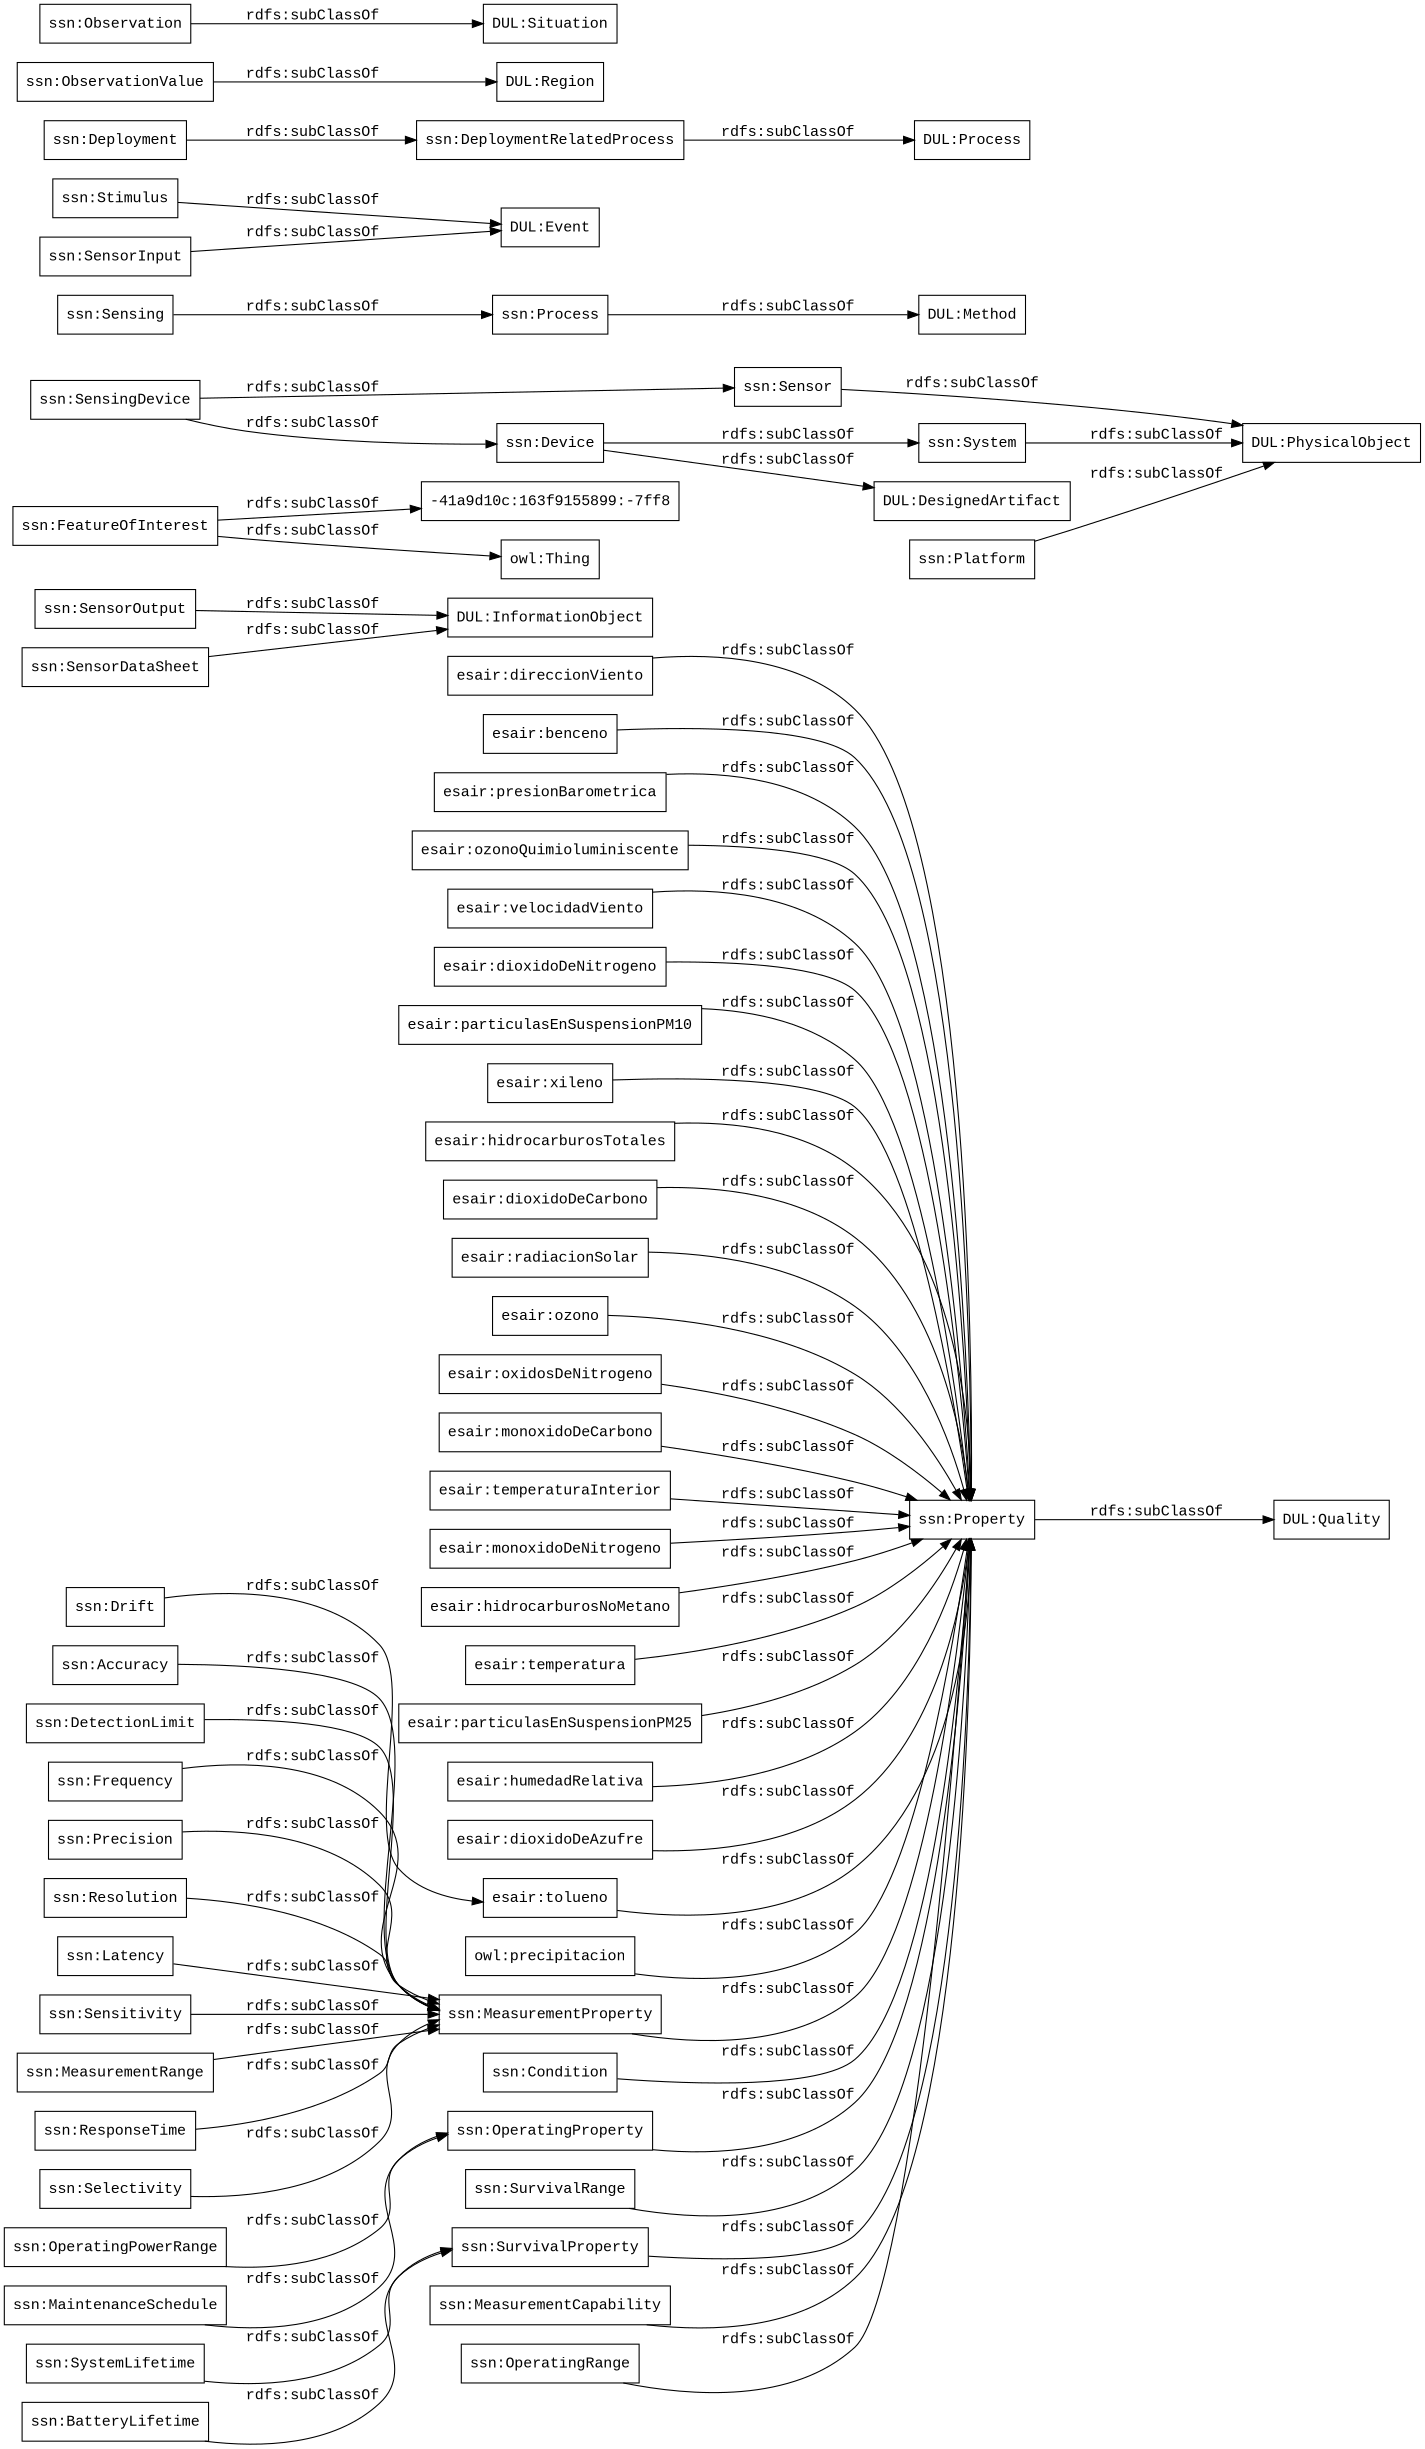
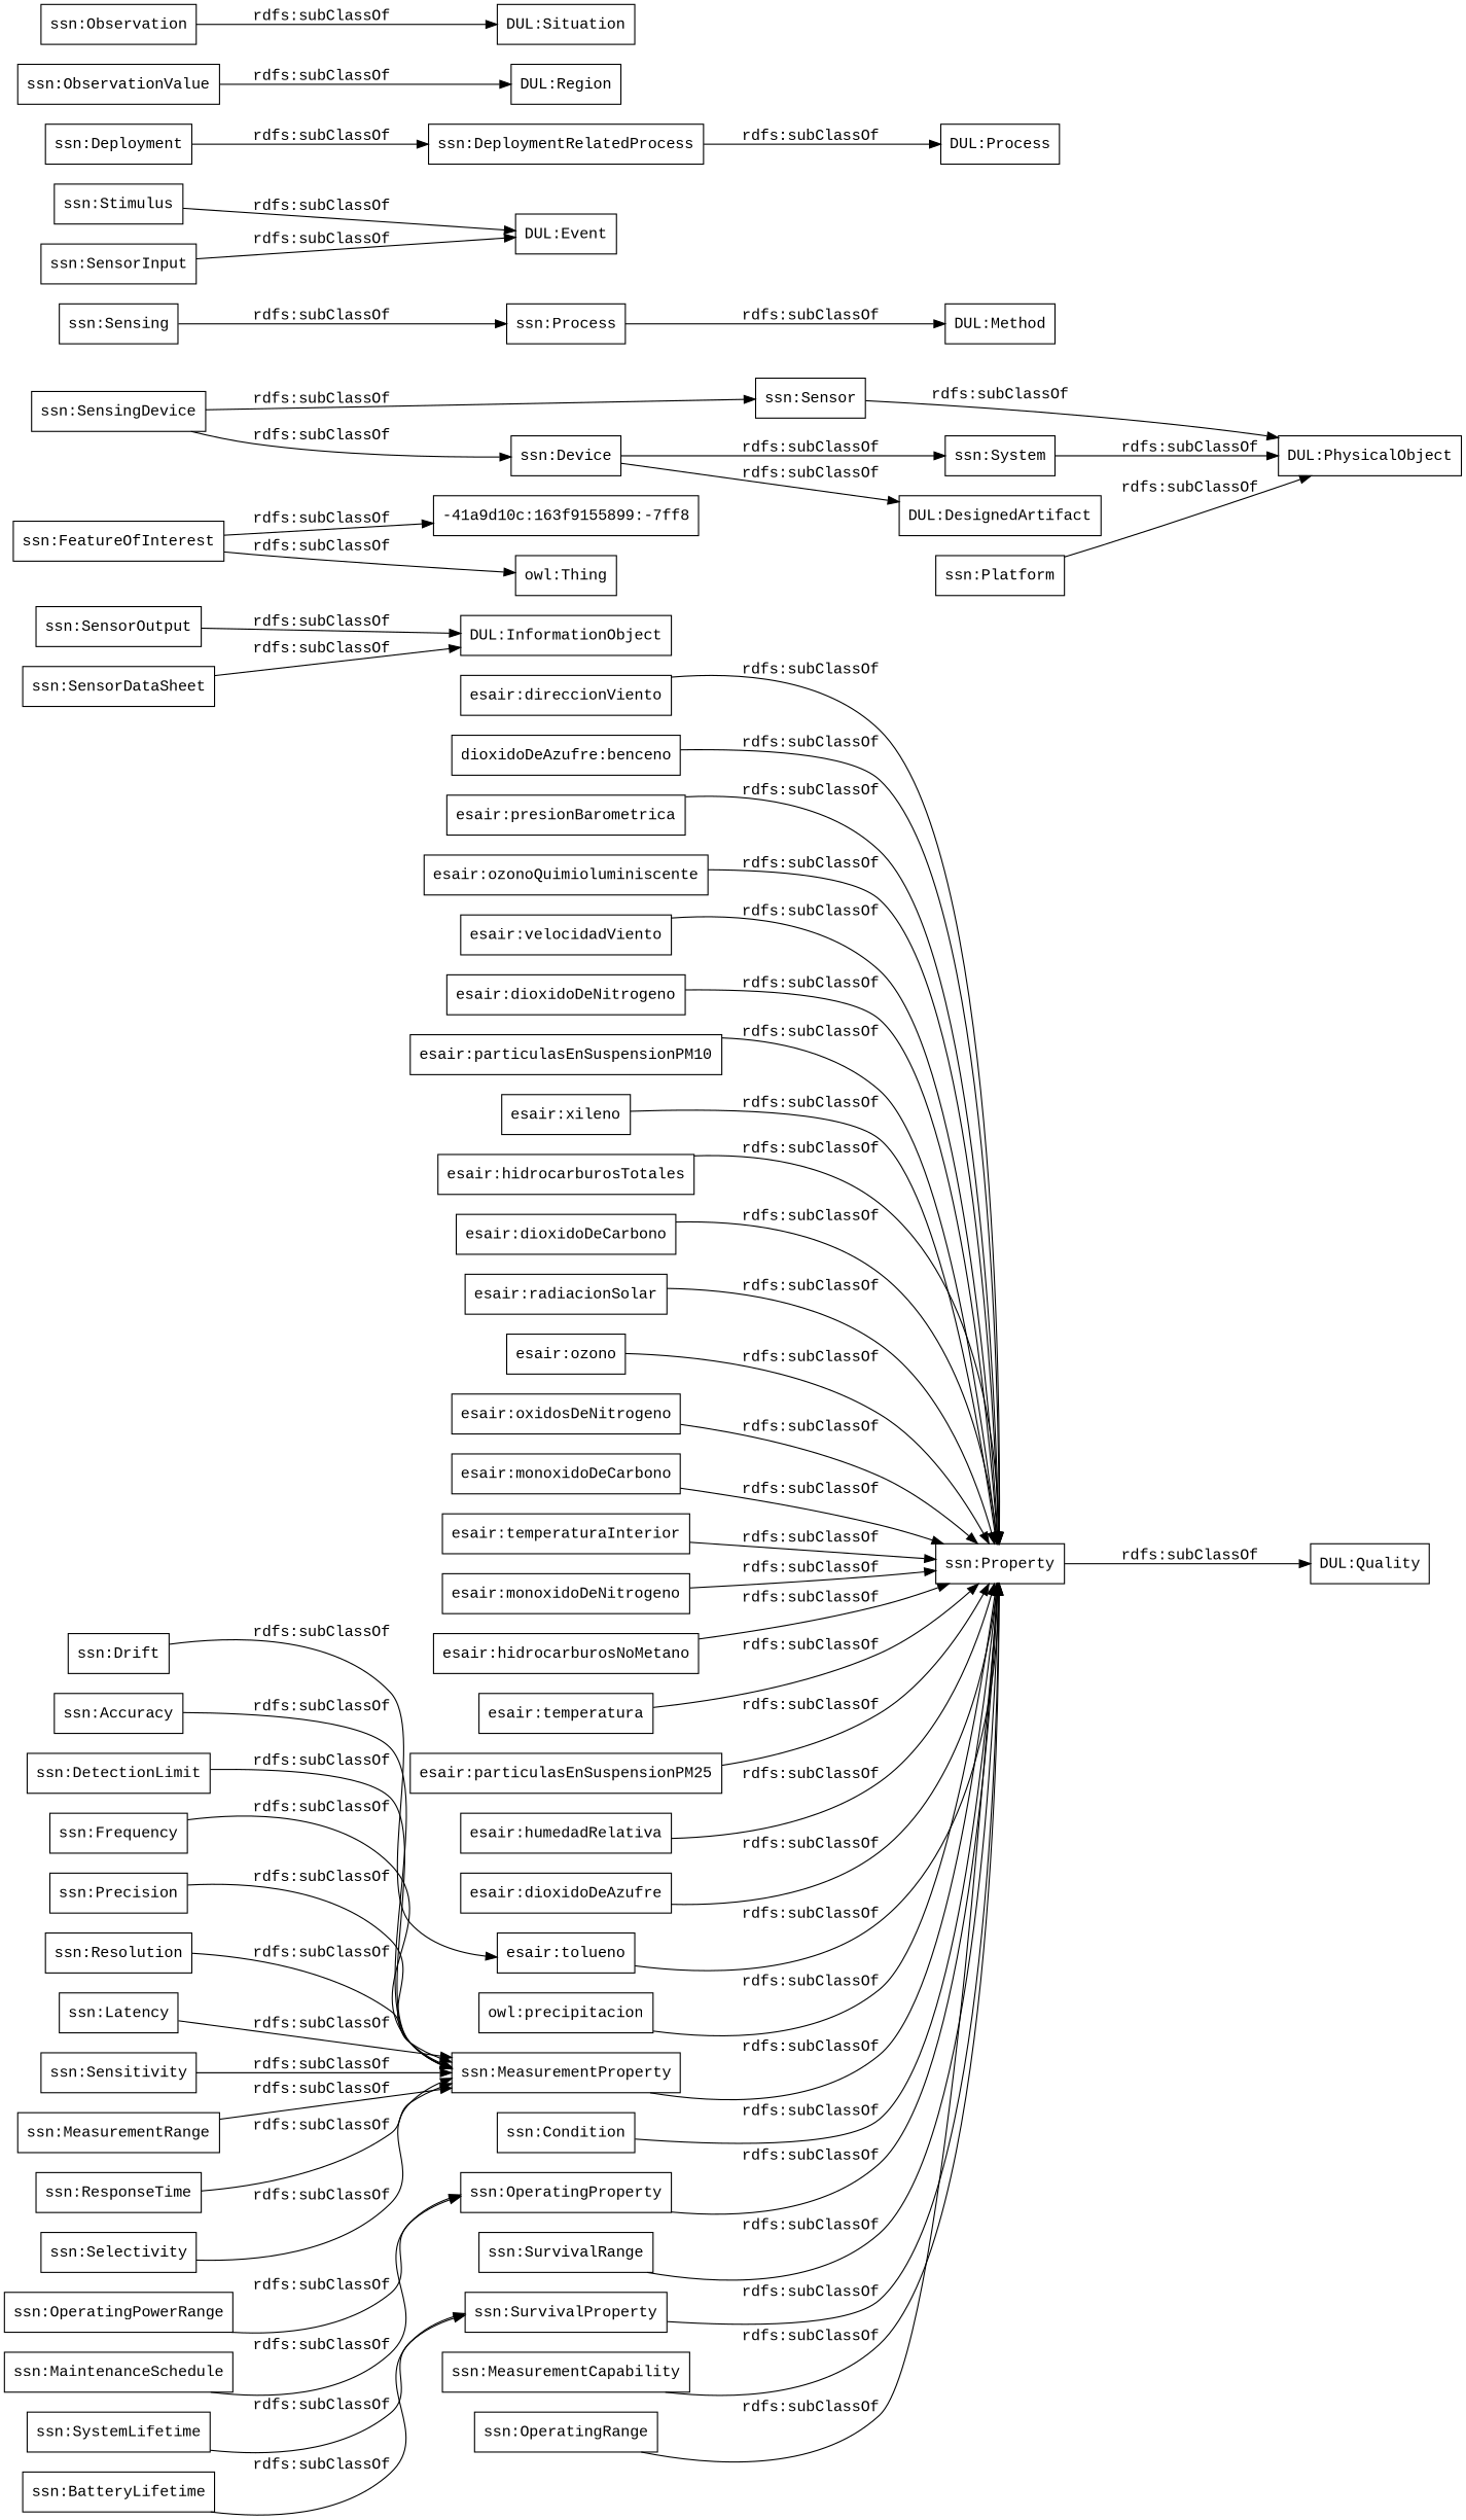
  digraph {
    fontname="Liberation Mono"
    rankdir=LR
    node [color=black fontname="Liberation Mono" shape=rectangle]
    edge [fontname="Liberation Mono"]
    "esair:direccionViento"
    "ssn:Property"
    "DUL:Quality"
-   "esair:benceno"
+   "esair:benceno" [label="dioxidoDeAzufre:benceno"]
    "esair:presionBarometrica"
    "esair:ozonoQuimioluminiscente"
    "esair:velocidadViento"
    "esair:dioxidoDeNitrogeno"
    "esair:particulasEnSuspensionPM10"
    "esair:xileno"
    "esair:hidrocarburosTotales"
    "esair:dioxidoDeCarbono"
    "esair:radiacionSolar"
    "esair:ozono"
    "esair:oxidosDeNitrogeno"
    "esair:monoxidoDeCarbono"
    "esair:temperaturaInterior"
    "esair:monoxidoDeNitrogeno"
    "esair:hidrocarburosNoMetano"
    "esair:temperatura"
    "esair:particulasEnSuspensionPM25"
    "esair:humedadRelativa"
    "esair:dioxidoDeAzufre"
    "esair:tolueno"
    n25 [label="owl:precipitacion"]
    "ssn:Accuracy"
    "ssn:MeasurementProperty"
    "ssn:DetectionLimit"
    "ssn:Frequency"
    "ssn:Condition"
    "ssn:SensorOutput"
    "DUL:InformationObject"
    "ssn:Precision"
    "ssn:Resolution"
    "ssn:FeatureOfInterest"
    "-41a9d10c:163f9155899:-7ff8"
    "owl:Thing"
    "ssn:Sensor"
    "DUL:PhysicalObject"
    "ssn:OperatingProperty"
    "ssn:OperatingPowerRange"
    "ssn:MaintenanceSchedule"
    "ssn:Sensing"
    "ssn:Process"
    "DUL:Method"
    "ssn:Latency"
    "ssn:SurvivalRange"
    "ssn:SensingDevice"
    "ssn:Device"
    "ssn:System"
    "DUL:DesignedArtifact"
    "ssn:Sensitivity"
    "ssn:Stimulus"
    "DUL:Event"
    "ssn:MeasurementRange"
    "ssn:SystemLifetime"
    "ssn:SurvivalProperty"
    "ssn:Deployment"
    "ssn:DeploymentRelatedProcess"
    "DUL:Process"
    "ssn:MeasurementCapability"
    "ssn:BatteryLifetime"
    "ssn:Drift"
    "ssn:SensorInput"
    "ssn:ResponseTime"
    "ssn:ObservationValue"
    "DUL:Region"
    "ssn:SensorDataSheet"
    "ssn:Observation"
    "DUL:Situation"
    "ssn:Selectivity"
    "ssn:OperatingRange"
    "ssn:Platform"
    "esair:direccionViento" -> "ssn:Property" [label="rdfs:subClassOf"]
    "ssn:Property" -> "DUL:Quality" [label="rdfs:subClassOf"]
    "esair:benceno" -> "ssn:Property" [label="rdfs:subClassOf"]
    "esair:presionBarometrica" -> "ssn:Property" [label="rdfs:subClassOf"]
    "esair:ozonoQuimioluminiscente" -> "ssn:Property" [label="rdfs:subClassOf"]
    "esair:velocidadViento" -> "ssn:Property" [label="rdfs:subClassOf"]
    "esair:dioxidoDeNitrogeno" -> "ssn:Property" [label="rdfs:subClassOf"]
    "esair:particulasEnSuspensionPM10" -> "ssn:Property" [label="rdfs:subClassOf"]
    "esair:xileno" -> "ssn:Property" [label="rdfs:subClassOf"]
    "esair:hidrocarburosTotales" -> "ssn:Property" [label="rdfs:subClassOf"]
    "esair:dioxidoDeCarbono" -> "ssn:Property" [label="rdfs:subClassOf"]
    "esair:radiacionSolar" -> "ssn:Property" [label="rdfs:subClassOf"]
    "esair:ozono" -> "ssn:Property" [label="rdfs:subClassOf"]
    "esair:oxidosDeNitrogeno" -> "ssn:Property" [label="rdfs:subClassOf"]
    "esair:monoxidoDeCarbono" -> "ssn:Property" [label="rdfs:subClassOf"]
    "esair:temperaturaInterior" -> "ssn:Property" [label="rdfs:subClassOf"]
    "esair:monoxidoDeNitrogeno" -> "ssn:Property" [label="rdfs:subClassOf"]
    "esair:hidrocarburosNoMetano" -> "ssn:Property" [label="rdfs:subClassOf"]
    "esair:temperatura" -> "ssn:Property" [label="rdfs:subClassOf"]
    "esair:particulasEnSuspensionPM25" -> "ssn:Property" [label="rdfs:subClassOf"]
    "esair:humedadRelativa" -> "ssn:Property" [label="rdfs:subClassOf"]
    "esair:dioxidoDeAzufre" -> "ssn:Property" [label="rdfs:subClassOf"]
    "esair:tolueno" -> "ssn:Property" [label="rdfs:subClassOf"]
    n25 -> "ssn:Property" [label="rdfs:subClassOf"]
    "ssn:Accuracy" -> "ssn:MeasurementProperty" [label="rdfs:subClassOf"]
    "ssn:MeasurementProperty" -> "ssn:Property" [label="rdfs:subClassOf"]
    "ssn:DetectionLimit" -> "ssn:MeasurementProperty" [label="rdfs:subClassOf"]
    "ssn:Frequency" -> "ssn:MeasurementProperty" [label="rdfs:subClassOf"]
    "ssn:Condition" -> "ssn:Property" [label="rdfs:subClassOf"]
    "ssn:SensorOutput" -> "DUL:InformationObject" [label="rdfs:subClassOf"]
    "ssn:Precision" -> "ssn:MeasurementProperty" [label="rdfs:subClassOf"]
    "ssn:Resolution" -> "ssn:MeasurementProperty" [label="rdfs:subClassOf"]
    "ssn:FeatureOfInterest" -> "-41a9d10c:163f9155899:-7ff8" [label="rdfs:subClassOf"]
    "ssn:FeatureOfInterest" -> "owl:Thing" [label="rdfs:subClassOf"]
    "ssn:Sensor" -> "DUL:PhysicalObject" [label="rdfs:subClassOf"]
    "ssn:OperatingProperty" -> "ssn:Property" [label="rdfs:subClassOf"]
    "ssn:OperatingPowerRange" -> "ssn:OperatingProperty" [label="rdfs:subClassOf"]
    "ssn:MaintenanceSchedule" -> "ssn:OperatingProperty" [label="rdfs:subClassOf"]
    "ssn:Sensing" -> "ssn:Process" [label="rdfs:subClassOf"]
    "ssn:Process" -> "DUL:Method" [label="rdfs:subClassOf"]
    "ssn:Latency" -> "ssn:MeasurementProperty" [label="rdfs:subClassOf"]
    "ssn:SurvivalRange" -> "ssn:Property" [label="rdfs:subClassOf"]
    "ssn:SensingDevice" -> "ssn:Sensor" [label="rdfs:subClassOf"]
    "ssn:SensingDevice" -> "ssn:Device" [label="rdfs:subClassOf"]
    "ssn:Device" -> "ssn:System" [label="rdfs:subClassOf"]
    "ssn:Device" -> "DUL:DesignedArtifact" [label="rdfs:subClassOf"]
    "ssn:System" -> "DUL:PhysicalObject" [label="rdfs:subClassOf"]
    "ssn:Sensitivity" -> "ssn:MeasurementProperty" [label="rdfs:subClassOf"]
    "ssn:Stimulus" -> "DUL:Event" [label="rdfs:subClassOf"]
    "ssn:MeasurementRange" -> "ssn:MeasurementProperty" [label="rdfs:subClassOf"]
    "ssn:SystemLifetime" -> "ssn:SurvivalProperty" [label="rdfs:subClassOf"]
    "ssn:SurvivalProperty" -> "ssn:Property" [label="rdfs:subClassOf"]
    "ssn:Deployment" -> "ssn:DeploymentRelatedProcess" [label="rdfs:subClassOf"]
    "ssn:DeploymentRelatedProcess" -> "DUL:Process" [label="rdfs:subClassOf"]
    "ssn:MeasurementCapability" -> "ssn:Property" [label="rdfs:subClassOf"]
    "ssn:BatteryLifetime" -> "ssn:SurvivalProperty" [label="rdfs:subClassOf"]
    "ssn:Drift" -> "esair:tolueno" [label="rdfs:subClassOf"]
    "ssn:SensorInput" -> "DUL:Event" [label="rdfs:subClassOf"]
    "ssn:ResponseTime" -> "ssn:MeasurementProperty" [label="rdfs:subClassOf"]
    "ssn:ObservationValue" -> "DUL:Region" [label="rdfs:subClassOf"]
    "ssn:SensorDataSheet" -> "DUL:InformationObject" [label="rdfs:subClassOf"]
    "ssn:Observation" -> "DUL:Situation" [label="rdfs:subClassOf"]
    "ssn:Selectivity" -> "ssn:MeasurementProperty" [label="rdfs:subClassOf"]
    "ssn:OperatingRange" -> "ssn:Property" [label="rdfs:subClassOf"]
    "ssn:Platform" -> "DUL:PhysicalObject" [label="rdfs:subClassOf"]
  }
